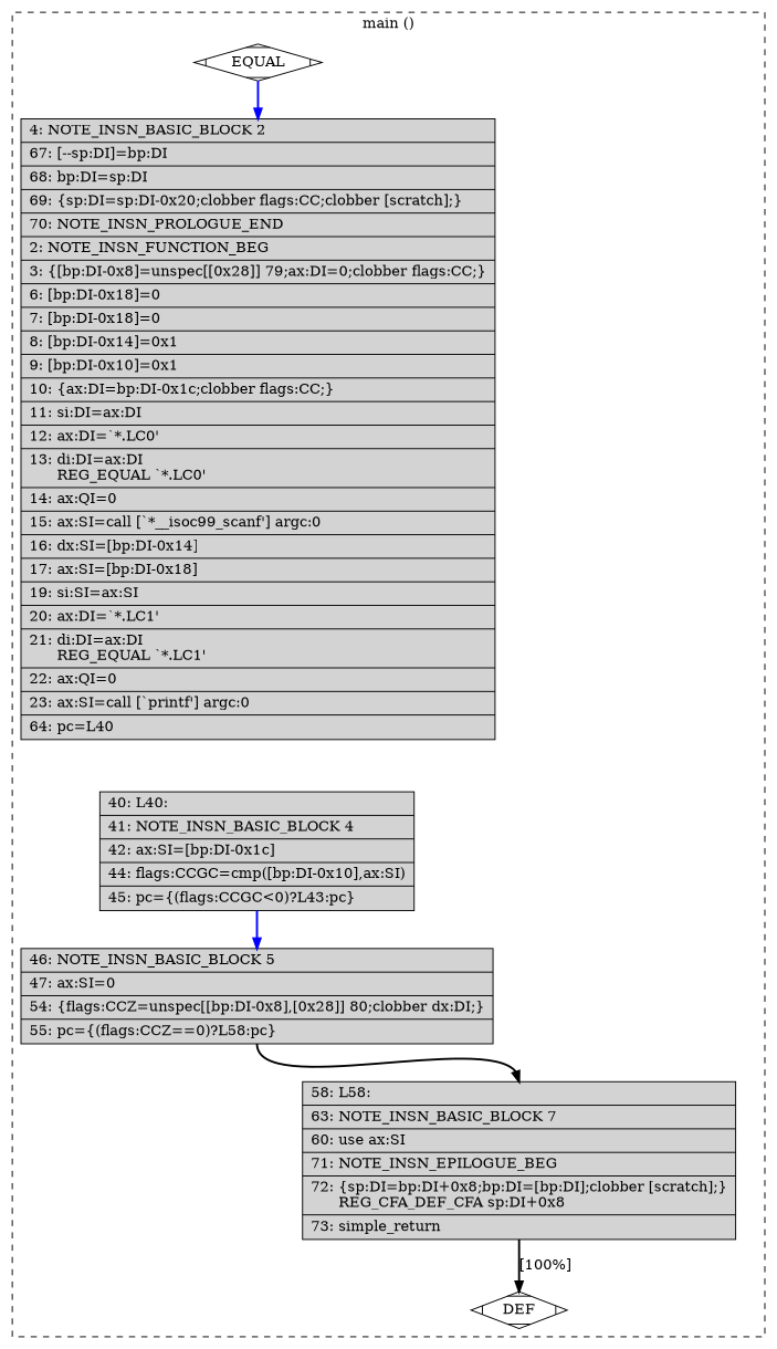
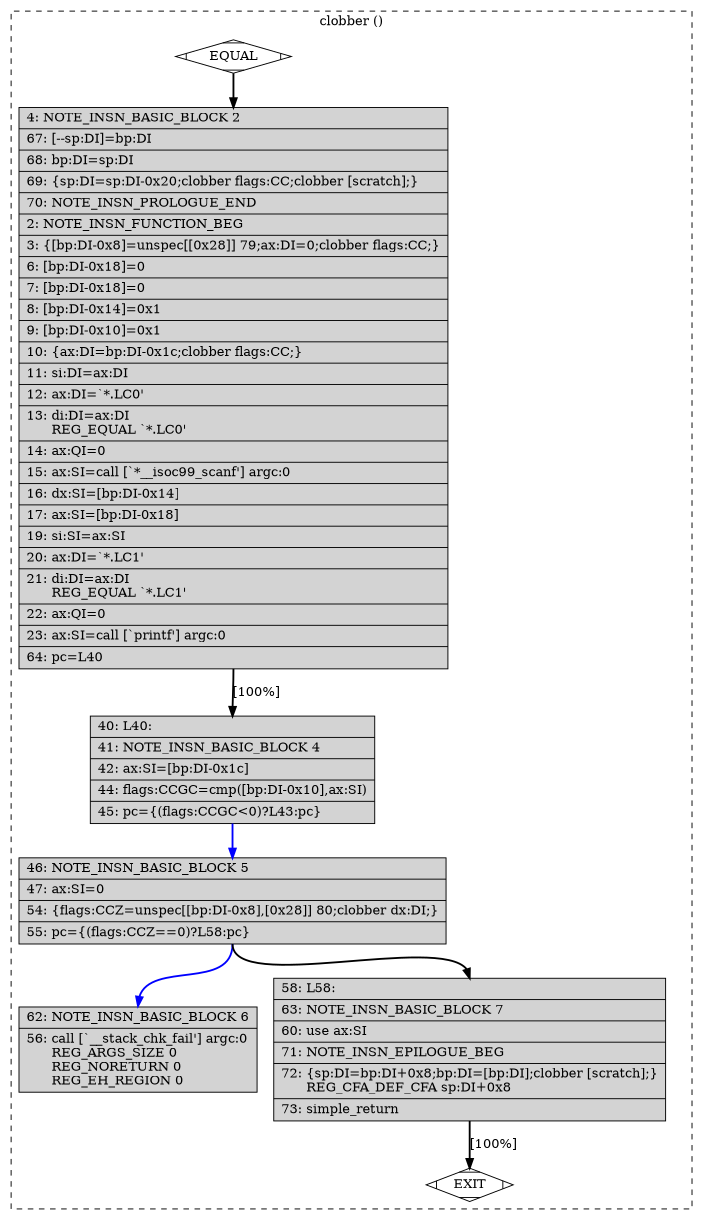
  digraph {
    node [fillcolor=lightgrey shape=record style=filled]
    edge [color=blue constraint=true headport=n style="solid,bold" tailport=s weight=100]
    n1 [fillcolor=white label=EQUAL shape=Mdiamond]
    n2 [label="{\ \ \ \ 4:\ NOTE_INSN_BASIC_BLOCK\ 2\l|\ \ \ 67:\ [--sp:DI]=bp:DI\l|\ \ \ 68:\ bp:DI=sp:DI\l|\ \ \ 69:\ \{sp:DI=sp:DI-0x20;clobber\ flags:CC;clobber\ [scratch];\}\l|\ \ \ 70:\ NOTE_INSN_PROLOGUE_END\l|\ \ \ \ 2:\ NOTE_INSN_FUNCTION_BEG\l|\ \ \ \ 3:\ \{[bp:DI-0x8]=unspec[[0x28]]\ 79;ax:DI=0;clobber\ flags:CC;\}\l|\ \ \ \ 6:\ [bp:DI-0x18]=0\l|\ \ \ \ 7:\ [bp:DI-0x18]=0\l|\ \ \ \ 8:\ [bp:DI-0x14]=0x1\l|\ \ \ \ 9:\ [bp:DI-0x10]=0x1\l|\ \ \ 10:\ \{ax:DI=bp:DI-0x1c;clobber\ flags:CC;\}\l|\ \ \ 11:\ si:DI=ax:DI\l|\ \ \ 12:\ ax:DI=`*.LC0'\l|\ \ \ 13:\ di:DI=ax:DI\l\ \ \ \ \ \ REG_EQUAL\ `*.LC0'\l|\ \ \ 14:\ ax:QI=0\l|\ \ \ 15:\ ax:SI=call\ [`*__isoc99_scanf']\ argc:0\l|\ \ \ 16:\ dx:SI=[bp:DI-0x14]\l|\ \ \ 17:\ ax:SI=[bp:DI-0x18]\l|\ \ \ 19:\ si:SI=ax:SI\l|\ \ \ 20:\ ax:DI=`*.LC1'\l|\ \ \ 21:\ di:DI=ax:DI\l\ \ \ \ \ \ REG_EQUAL\ `*.LC1'\l|\ \ \ 22:\ ax:QI=0\l|\ \ \ 23:\ ax:SI=call\ [`printf']\ argc:0\l|\ \ \ 64:\ pc=L40\l}"]
-   n3 [fillcolor=white label=DEF shape=Mdiamond]
+   n3 [fillcolor=white label=EXIT shape=Mdiamond]
    n4 [label="{\ \ \ 40:\ L40:\l|\ \ \ 41:\ NOTE_INSN_BASIC_BLOCK\ 4\l|\ \ \ 42:\ ax:SI=[bp:DI-0x1c]\l|\ \ \ 44:\ flags:CCGC=cmp([bp:DI-0x10],ax:SI)\l|\ \ \ 45:\ pc=\{(flags:CCGC\<0)?L43:pc\}\l}"]
    n5 [label="{\ \ \ 46:\ NOTE_INSN_BASIC_BLOCK\ 5\l|\ \ \ 47:\ ax:SI=0\l|\ \ \ 54:\ \{flags:CCZ=unspec[[bp:DI-0x8],[0x28]]\ 80;clobber\ dx:DI;\}\l|\ \ \ 55:\ pc=\{(flags:CCZ==0)?L58:pc\}\l}"]
+   n6 [label="{\ \ \ 62:\ NOTE_INSN_BASIC_BLOCK\ 6\l|\ \ \ 56:\ call\ [`__stack_chk_fail']\ argc:0\l\ \ \ \ \ \ REG_ARGS_SIZE\ 0\l\ \ \ \ \ \ REG_NORETURN\ 0\l\ \ \ \ \ \ REG_EH_REGION\ 0\l}"]
    n7 [label="{\ \ \ 58:\ L58:\l|\ \ \ 63:\ NOTE_INSN_BASIC_BLOCK\ 7\l|\ \ \ 60:\ use\ ax:SI\l|\ \ \ 71:\ NOTE_INSN_EPILOGUE_BEG\l|\ \ \ 72:\ \{sp:DI=bp:DI+0x8;bp:DI=[bp:DI];clobber\ [scratch];\}\l\ \ \ \ \ \ REG_CFA_DEF_CFA\ sp:DI+0x8\l|\ \ \ 73:\ simple_return\l}"]
    subgraph cluster_1 {
      color=black
-     label="main ()"
+     label="clobber ()"
      style=dashed
      n1
      n2
      n3
      n4
      n5
+     n6
      n7
    }
-   n1 -> n2
+   n1 -> n2 [color=black]
    n1 -> n3 [style=invis color="" weight=""]
+   n2 -> n4 [color=black label="[100%]" weight=10]
    n4 -> n5
+   n5 -> n6
    n5 -> n7 [color=black weight=10]
    n7 -> n3 [color=black label="[100%]" weight=10]
  }
